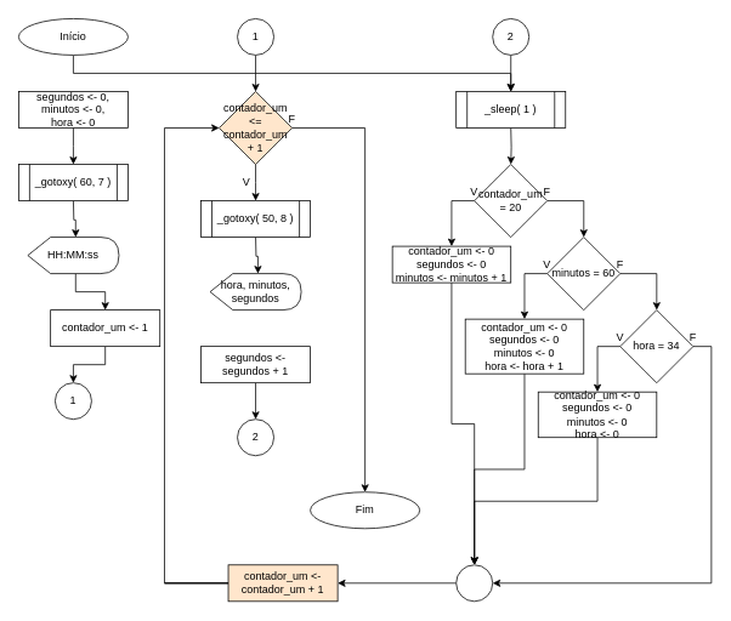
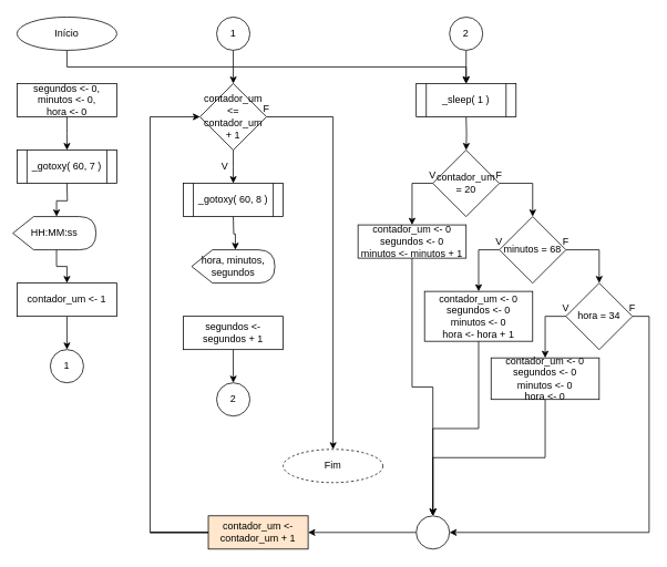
  <mxCell id="0" />
  <mxCell id="1" parent="0" />
  <mxCell id="2" style="edgeStyle=orthogonalEdgeStyle;rounded=0;orthogonalLoop=1;jettySize=auto;html=1;exitX=0.5;exitY=1;exitDx=0;exitDy=0;" parent="1" source="3" target="56" edge="1"><mxGeometry relative="1" as="geometry" /></mxCell>
  <mxCell id="3" value="Início" style="ellipse;whiteSpace=wrap;html=1;" parent="1" vertex="1"><mxGeometry x="20" y="20" width="120" height="40" as="geometry" /></mxCell>
  <mxCell id="4" style="edgeStyle=orthogonalEdgeStyle;rounded=0;orthogonalLoop=1;jettySize=auto;html=1;exitX=0.5;exitY=1;exitDx=0;exitDy=0;entryX=0.5;entryY=0;entryDx=0;entryDy=0;" parent="1" source="5" edge="1"><mxGeometry relative="1" as="geometry"><mxPoint x="80" y="180" as="targetPoint" /></mxGeometry></mxCell>
  <mxCell id="5" value="segundos &amp;lt;- 0, minutos &amp;lt;- 0, &lt;br&gt;hora &amp;lt;- 0" style="rounded=0;whiteSpace=wrap;html=1;" parent="1" vertex="1"><mxGeometry x="20" y="100" width="120" height="40" as="geometry" /></mxCell>
  <mxCell id="6" style="edgeStyle=orthogonalEdgeStyle;rounded=0;orthogonalLoop=1;jettySize=auto;html=1;exitX=0;exitY=0;exitDx=52.5;exitDy=40;exitPerimeter=0;entryX=0.5;entryY=0;entryDx=0;entryDy=0;" parent="1" source="7" target="10" edge="1"><mxGeometry relative="1" as="geometry" /></mxCell>
- <mxCell id="7" value="HH:MM:ss" style="shape=display;whiteSpace=wrap;html=1;" parent="1" vertex="1"><mxGeometry x="30" y="260" width="100" height="40" as="geometry" /></mxCell>
+ <mxCell id="7" value="HH:MM:ss" style="shape=display;whiteSpace=wrap;html=1;" parent="1" vertex="1"><mxGeometry x="15" y="260" width="100" height="40" as="geometry" /></mxCell>
  <mxCell id="8" style="edgeStyle=orthogonalEdgeStyle;rounded=0;orthogonalLoop=1;jettySize=auto;html=1;exitX=0.5;exitY=1;exitDx=0;exitDy=0;entryX=0;entryY=0;entryDx=52.5;entryDy=0;entryPerimeter=0;" parent="1" target="7" edge="1"><mxGeometry relative="1" as="geometry"><mxPoint x="80" y="220" as="sourcePoint" /></mxGeometry></mxCell>
  <mxCell id="9" style="edgeStyle=orthogonalEdgeStyle;rounded=0;orthogonalLoop=1;jettySize=auto;html=1;exitX=0.5;exitY=1;exitDx=0;exitDy=0;entryX=0.5;entryY=0;entryDx=0;entryDy=0;" parent="1" source="10" target="11" edge="1"><mxGeometry relative="1" as="geometry" /></mxCell>
- <mxCell id="10" value="contador_um &amp;lt;- 1" style="rounded=0;whiteSpace=wrap;html=1;" parent="1" vertex="1"><mxGeometry x="55" y="340" width="120" height="40" as="geometry" /></mxCell>
+ <mxCell id="10" value="contador_um &amp;lt;- 1" style="rounded=0;whiteSpace=wrap;html=1;" parent="1" vertex="1"><mxGeometry x="20" y="340" width="120" height="40" as="geometry" /></mxCell>
  <mxCell id="11" value="1" style="ellipse;whiteSpace=wrap;html=1;aspect=fixed;" parent="1" vertex="1"><mxGeometry x="60" y="420" width="40" height="40" as="geometry" /></mxCell>
  <mxCell id="12" style="edgeStyle=orthogonalEdgeStyle;rounded=0;orthogonalLoop=1;jettySize=auto;html=1;exitX=0.5;exitY=1;exitDx=0;exitDy=0;entryX=0.5;entryY=0;entryDx=0;entryDy=0;" parent="1" source="13" edge="1"><mxGeometry relative="1" as="geometry"><mxPoint x="280" y="100" as="targetPoint" /></mxGeometry></mxCell>
  <mxCell id="13" value="1" style="ellipse;whiteSpace=wrap;html=1;aspect=fixed;" parent="1" vertex="1"><mxGeometry x="260" y="20" width="40" height="40" as="geometry" /></mxCell>
  <mxCell id="14" style="edgeStyle=orthogonalEdgeStyle;rounded=0;orthogonalLoop=1;jettySize=auto;html=1;exitX=0.5;exitY=1;exitDx=0;exitDy=0;entryX=0.5;entryY=0;entryDx=0;entryDy=0;" parent="1" source="16" edge="1"><mxGeometry relative="1" as="geometry"><mxPoint x="280" y="220" as="targetPoint" /></mxGeometry></mxCell>
  <mxCell id="15" style="edgeStyle=orthogonalEdgeStyle;rounded=0;orthogonalLoop=1;jettySize=auto;html=1;exitX=1;exitY=0.5;exitDx=0;exitDy=0;" parent="1" source="16" target="47" edge="1"><mxGeometry relative="1" as="geometry" /></mxCell>
- <mxCell id="16" value="&lt;span&gt;contador_um &amp;lt;= contador_um + 1&lt;/span&gt;" style="rhombus;whiteSpace=wrap;html=1;fillColor=#ffe6cc;" parent="1" vertex="1"><mxGeometry x="240" y="100" width="80" height="80" as="geometry" /></mxCell>
+ <mxCell id="16" value="&lt;span&gt;contador_um &amp;lt;= contador_um + 1&lt;/span&gt;" style="rhombus;whiteSpace=wrap;html=1;" parent="1" vertex="1"><mxGeometry x="240" y="100" width="80" height="80" as="geometry" /></mxCell>
  <mxCell id="17" style="edgeStyle=orthogonalEdgeStyle;rounded=0;orthogonalLoop=1;jettySize=auto;html=1;exitX=0.5;exitY=1;exitDx=0;exitDy=0;entryX=0;entryY=0;entryDx=52.5;entryDy=0;entryPerimeter=0;" parent="1" target="19" edge="1"><mxGeometry relative="1" as="geometry"><mxPoint x="280" y="260" as="sourcePoint" /></mxGeometry></mxCell>
  <mxCell id="18" value="V" style="text;html=1;strokeColor=none;fillColor=none;align=center;verticalAlign=middle;whiteSpace=wrap;rounded=0;" parent="1" vertex="1"><mxGeometry x="250" y="190" width="40" height="20" as="geometry" /></mxCell>
  <mxCell id="19" value="hora, minutos, segundos" style="shape=display;whiteSpace=wrap;html=1;" parent="1" vertex="1"><mxGeometry x="230" y="300" width="100" height="40" as="geometry" /></mxCell>
  <mxCell id="20" style="edgeStyle=orthogonalEdgeStyle;rounded=0;orthogonalLoop=1;jettySize=auto;html=1;exitX=0.5;exitY=1;exitDx=0;exitDy=0;entryX=0.5;entryY=0;entryDx=0;entryDy=0;" parent="1" source="21" target="22" edge="1"><mxGeometry relative="1" as="geometry" /></mxCell>
  <mxCell id="21" value="segundos &amp;lt;- segundos + 1" style="rounded=0;whiteSpace=wrap;html=1;" parent="1" vertex="1"><mxGeometry x="220" y="380" width="120" height="40" as="geometry" /></mxCell>
  <mxCell id="22" value="2" style="ellipse;whiteSpace=wrap;html=1;aspect=fixed;" parent="1" vertex="1"><mxGeometry x="260" y="460" width="40" height="40" as="geometry" /></mxCell>
  <mxCell id="23" style="edgeStyle=orthogonalEdgeStyle;rounded=0;orthogonalLoop=1;jettySize=auto;html=1;exitX=0.5;exitY=1;exitDx=0;exitDy=0;entryX=0.5;entryY=0;entryDx=0;entryDy=0;" parent="1" source="24" edge="1"><mxGeometry relative="1" as="geometry"><mxPoint x="560" y="100" as="targetPoint" /></mxGeometry></mxCell>
  <mxCell id="24" value="2" style="ellipse;whiteSpace=wrap;html=1;aspect=fixed;" parent="1" vertex="1"><mxGeometry x="540" y="20" width="40" height="40" as="geometry" /></mxCell>
  <mxCell id="25" style="edgeStyle=orthogonalEdgeStyle;rounded=0;orthogonalLoop=1;jettySize=auto;html=1;exitX=0.5;exitY=1;exitDx=0;exitDy=0;entryX=0.5;entryY=0;entryDx=0;entryDy=0;" parent="1" target="28" edge="1"><mxGeometry relative="1" as="geometry"><mxPoint x="560" y="140" as="sourcePoint" /></mxGeometry></mxCell>
  <mxCell id="26" style="edgeStyle=orthogonalEdgeStyle;rounded=0;orthogonalLoop=1;jettySize=auto;html=1;exitX=0;exitY=0.5;exitDx=0;exitDy=0;entryX=0.5;entryY=0;entryDx=0;entryDy=0;" parent="1" source="28" target="39" edge="1"><mxGeometry relative="1" as="geometry" /></mxCell>
  <mxCell id="27" style="edgeStyle=orthogonalEdgeStyle;rounded=0;orthogonalLoop=1;jettySize=auto;html=1;exitX=1;exitY=0.5;exitDx=0;exitDy=0;entryX=0.5;entryY=0;entryDx=0;entryDy=0;" parent="1" source="28" target="31" edge="1"><mxGeometry relative="1" as="geometry"><mxPoint x="580" y="190" as="targetPoint" /></mxGeometry></mxCell>
  <mxCell id="28" value="contador_um = 20" style="rhombus;whiteSpace=wrap;html=1;" parent="1" vertex="1"><mxGeometry x="520" y="180" width="80" height="80" as="geometry" /></mxCell>
  <mxCell id="29" style="edgeStyle=orthogonalEdgeStyle;rounded=0;orthogonalLoop=1;jettySize=auto;html=1;exitX=0;exitY=0.5;exitDx=0;exitDy=0;entryX=0.5;entryY=0;entryDx=0;entryDy=0;" parent="1" source="31" target="41" edge="1"><mxGeometry relative="1" as="geometry" /></mxCell>
  <mxCell id="30" style="edgeStyle=orthogonalEdgeStyle;rounded=0;orthogonalLoop=1;jettySize=auto;html=1;exitX=1;exitY=0.5;exitDx=0;exitDy=0;entryX=0.5;entryY=0;entryDx=0;entryDy=0;" parent="1" source="31" target="34" edge="1"><mxGeometry relative="1" as="geometry" /></mxCell>
- <mxCell id="31" value="minutos = 60" style="rhombus;whiteSpace=wrap;html=1;" parent="1" vertex="1"><mxGeometry x="600" y="260" width="80" height="80" as="geometry" /></mxCell>
+ <mxCell id="31" value="minutos = 68" style="rhombus;whiteSpace=wrap;html=1;" parent="1" vertex="1"><mxGeometry x="600" y="260" width="80" height="80" as="geometry" /></mxCell>
  <mxCell id="32" style="edgeStyle=orthogonalEdgeStyle;rounded=0;orthogonalLoop=1;jettySize=auto;html=1;exitX=0;exitY=0.5;exitDx=0;exitDy=0;entryX=0.5;entryY=0;entryDx=0;entryDy=0;" parent="1" source="34" target="43" edge="1"><mxGeometry relative="1" as="geometry" /></mxCell>
  <mxCell id="33" style="edgeStyle=orthogonalEdgeStyle;rounded=0;orthogonalLoop=1;jettySize=auto;html=1;exitX=1;exitY=0.5;exitDx=0;exitDy=0;entryX=1;entryY=0.5;entryDx=0;entryDy=0;" parent="1" source="34" target="46" edge="1"><mxGeometry relative="1" as="geometry" /></mxCell>
  <mxCell id="34" value="hora = 34" style="rhombus;whiteSpace=wrap;html=1;" parent="1" vertex="1"><mxGeometry x="680" y="340" width="80" height="80" as="geometry" /></mxCell>
  <mxCell id="35" value="V" style="text;html=1;strokeColor=none;fillColor=none;align=center;verticalAlign=middle;whiteSpace=wrap;rounded=0;" parent="1" vertex="1"><mxGeometry x="500" y="200" width="40" height="20" as="geometry" /></mxCell>
  <mxCell id="36" value="V" style="text;html=1;strokeColor=none;fillColor=none;align=center;verticalAlign=middle;whiteSpace=wrap;rounded=0;" parent="1" vertex="1"><mxGeometry x="660" y="360" width="40" height="20" as="geometry" /></mxCell>
  <mxCell id="37" value="V" style="text;html=1;strokeColor=none;fillColor=none;align=center;verticalAlign=middle;whiteSpace=wrap;rounded=0;" parent="1" vertex="1"><mxGeometry x="580" y="280" width="40" height="20" as="geometry" /></mxCell>
  <mxCell id="38" style="edgeStyle=orthogonalEdgeStyle;rounded=0;orthogonalLoop=1;jettySize=auto;html=1;exitX=0.5;exitY=1;exitDx=0;exitDy=0;entryX=0.5;entryY=0;entryDx=0;entryDy=0;" parent="1" source="39" target="46" edge="1"><mxGeometry relative="1" as="geometry" /></mxCell>
  <mxCell id="39" value="&lt;div&gt;contador_um &amp;lt;- 0&lt;/div&gt;&lt;div&gt;&lt;span&gt;&#09;&#09;&#09;&lt;/span&gt;segundos &amp;lt;- 0&lt;/div&gt;&lt;div&gt;&lt;span&gt;&#09;&#09;&lt;/span&gt;&lt;/div&gt;&lt;div&gt;&lt;span&gt;&#09;&#09;&#09;&lt;/span&gt;minutos &amp;lt;- minutos + 1&lt;/div&gt;" style="rounded=0;whiteSpace=wrap;html=1;" parent="1" vertex="1"><mxGeometry x="430" y="270" width="130" height="40" as="geometry" /></mxCell>
  <mxCell id="40" style="edgeStyle=orthogonalEdgeStyle;rounded=0;orthogonalLoop=1;jettySize=auto;html=1;exitX=0.5;exitY=1;exitDx=0;exitDy=0;entryX=0.5;entryY=0;entryDx=0;entryDy=0;" parent="1" source="41" target="46" edge="1"><mxGeometry relative="1" as="geometry"><mxPoint x="520" y="500" as="targetPoint" /></mxGeometry></mxCell>
  <mxCell id="41" value="&lt;div&gt;contador_um &amp;lt;- 0&lt;/div&gt;&lt;div&gt;&lt;span&gt;&#09;&#09;&#09;&#09;&lt;/span&gt;segundos &amp;lt;- 0&lt;/div&gt;&lt;div&gt;&lt;span&gt;&#09;&#09;&#09;&#09;&lt;/span&gt;minutos &amp;lt;- 0&lt;/div&gt;&lt;div&gt;&lt;span&gt;&#09;&#09;&#09;&#09;&lt;/span&gt;hora &amp;lt;- hora + 1&lt;/div&gt;" style="rounded=0;whiteSpace=wrap;html=1;" parent="1" vertex="1"><mxGeometry x="510" y="350" width="130" height="60" as="geometry" /></mxCell>
  <mxCell id="42" style="edgeStyle=orthogonalEdgeStyle;rounded=0;orthogonalLoop=1;jettySize=auto;html=1;exitX=0.5;exitY=1;exitDx=0;exitDy=0;entryX=0.5;entryY=0;entryDx=0;entryDy=0;" parent="1" source="43" target="46" edge="1"><mxGeometry relative="1" as="geometry" /></mxCell>
  <mxCell id="43" value="&lt;div&gt;contador_um &amp;lt;- 0&lt;/div&gt;&lt;div&gt;&lt;span&gt;&#09;&#09;&#09;&#09;&#09;&lt;/span&gt;segundos &amp;lt;- 0&lt;/div&gt;&lt;div&gt;&lt;span&gt;&#09;&#09;&#09;&#09;&#09;&lt;/span&gt;minutos &amp;lt;- 0&lt;/div&gt;&lt;div&gt;&lt;span&gt;&#09;&#09;&#09;&#09;&#09;&lt;/span&gt;hora &amp;lt;- 0&lt;/div&gt;" style="rounded=0;whiteSpace=wrap;html=1;" parent="1" vertex="1"><mxGeometry x="590" y="430" width="130" height="50" as="geometry" /></mxCell>
  <mxCell id="44" style="edgeStyle=orthogonalEdgeStyle;rounded=0;orthogonalLoop=1;jettySize=auto;html=1;exitX=0;exitY=0.5;exitDx=0;exitDy=0;entryX=0;entryY=0.5;entryDx=0;entryDy=0;startArrow=none;" parent="1" source="52" target="16" edge="1"><mxGeometry relative="1" as="geometry"><Array as="points"><mxPoint x="180" y="140" /></Array></mxGeometry></mxCell>
  <mxCell id="45" style="edgeStyle=orthogonalEdgeStyle;rounded=0;orthogonalLoop=1;jettySize=auto;html=1;exitX=0;exitY=0.5;exitDx=0;exitDy=0;entryX=1;entryY=0.5;entryDx=0;entryDy=0;" parent="1" source="46" target="52" edge="1"><mxGeometry relative="1" as="geometry" /></mxCell>
  <mxCell id="46" value="" style="ellipse;whiteSpace=wrap;html=1;aspect=fixed;" parent="1" vertex="1"><mxGeometry x="500" y="620" width="40" height="40" as="geometry" /></mxCell>
- <mxCell id="47" value="Fim" style="ellipse;whiteSpace=wrap;html=1;" parent="1" vertex="1"><mxGeometry x="340" y="540" width="120" height="40" as="geometry" /></mxCell>
+ <mxCell id="47" value="Fim" style="ellipse;whiteSpace=wrap;html=1;dashed=1;" parent="1" vertex="1"><mxGeometry x="340" y="540" width="120" height="40" as="geometry" /></mxCell>
  <mxCell id="48" value="F" style="text;html=1;strokeColor=none;fillColor=none;align=center;verticalAlign=middle;whiteSpace=wrap;rounded=0;" parent="1" vertex="1"><mxGeometry x="300" y="120" width="40" height="20" as="geometry" /></mxCell>
  <mxCell id="49" value="F" style="text;html=1;strokeColor=none;fillColor=none;align=center;verticalAlign=middle;whiteSpace=wrap;rounded=0;" parent="1" vertex="1"><mxGeometry x="580" y="200" width="40" height="20" as="geometry" /></mxCell>
  <mxCell id="50" value="F" style="text;html=1;strokeColor=none;fillColor=none;align=center;verticalAlign=middle;whiteSpace=wrap;rounded=0;" parent="1" vertex="1"><mxGeometry x="660" y="280" width="40" height="20" as="geometry" /></mxCell>
  <mxCell id="51" value="F" style="text;html=1;strokeColor=none;fillColor=none;align=center;verticalAlign=middle;whiteSpace=wrap;rounded=0;" parent="1" vertex="1"><mxGeometry x="740" y="360" width="40" height="20" as="geometry" /></mxCell>
  <mxCell id="52" value="contador_um &amp;lt;- contador_um + 1" style="rounded=0;whiteSpace=wrap;html=1;fillColor=#ffe6cc;" parent="1" vertex="1"><mxGeometry x="250" y="620" width="120" height="40" as="geometry" /></mxCell>
  <mxCell id="53" value="" style="edgeStyle=orthogonalEdgeStyle;rounded=0;orthogonalLoop=1;jettySize=auto;html=1;entryX=0;entryY=0.5;entryDx=0;entryDy=0;endArrow=none;" parent="1" target="52" edge="1"><mxGeometry relative="1" as="geometry"><Array as="points"><mxPoint x="180" y="640" /></Array><mxPoint x="250" y="640" as="sourcePoint" /><mxPoint x="240" y="140" as="targetPoint" /></mxGeometry></mxCell>
  <mxCell id="54" value="&lt;span&gt;_gotoxy( 60, 7 )&lt;/span&gt;" style="shape=process;whiteSpace=wrap;html=1;backgroundOutline=1;" parent="1" vertex="1"><mxGeometry x="20" y="180" width="120" height="40" as="geometry" /></mxCell>
- <mxCell id="55" value="&lt;span&gt;_gotoxy( 50, 8 )&lt;/span&gt;" style="shape=process;whiteSpace=wrap;html=1;backgroundOutline=1;" parent="1" vertex="1"><mxGeometry x="220" y="220" width="120" height="40" as="geometry" /></mxCell>
+ <mxCell id="55" value="&lt;span&gt;_gotoxy( 60, 8 )&lt;/span&gt;" style="shape=process;whiteSpace=wrap;html=1;backgroundOutline=1;" parent="1" vertex="1"><mxGeometry x="220" y="220" width="120" height="40" as="geometry" /></mxCell>
  <mxCell id="56" value="_sleep( 1 )" style="shape=process;whiteSpace=wrap;html=1;backgroundOutline=1;" parent="1" vertex="1"><mxGeometry x="500" y="100" width="120" height="40" as="geometry" /></mxCell>
